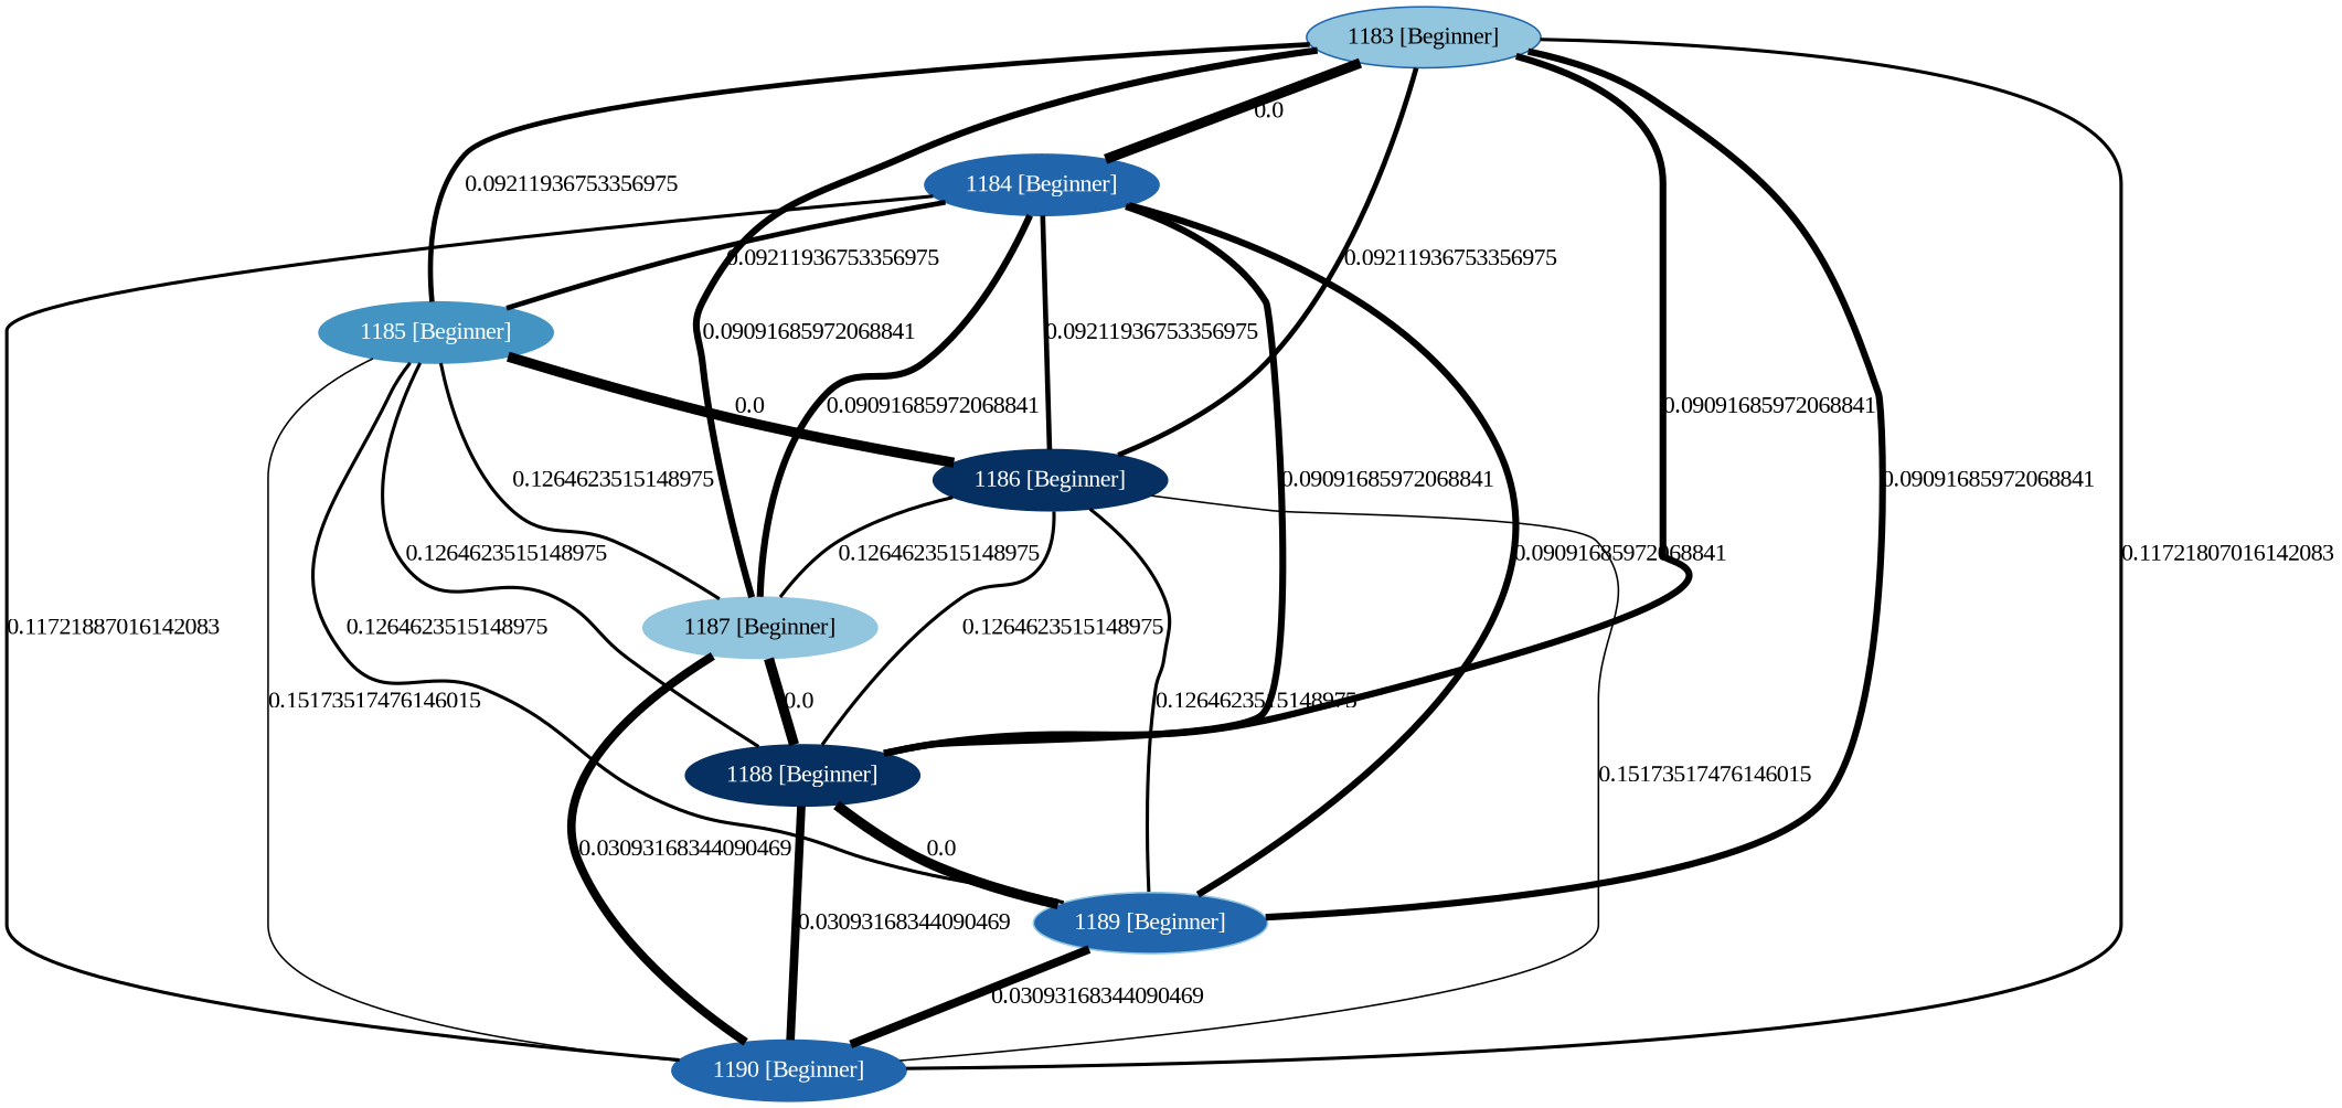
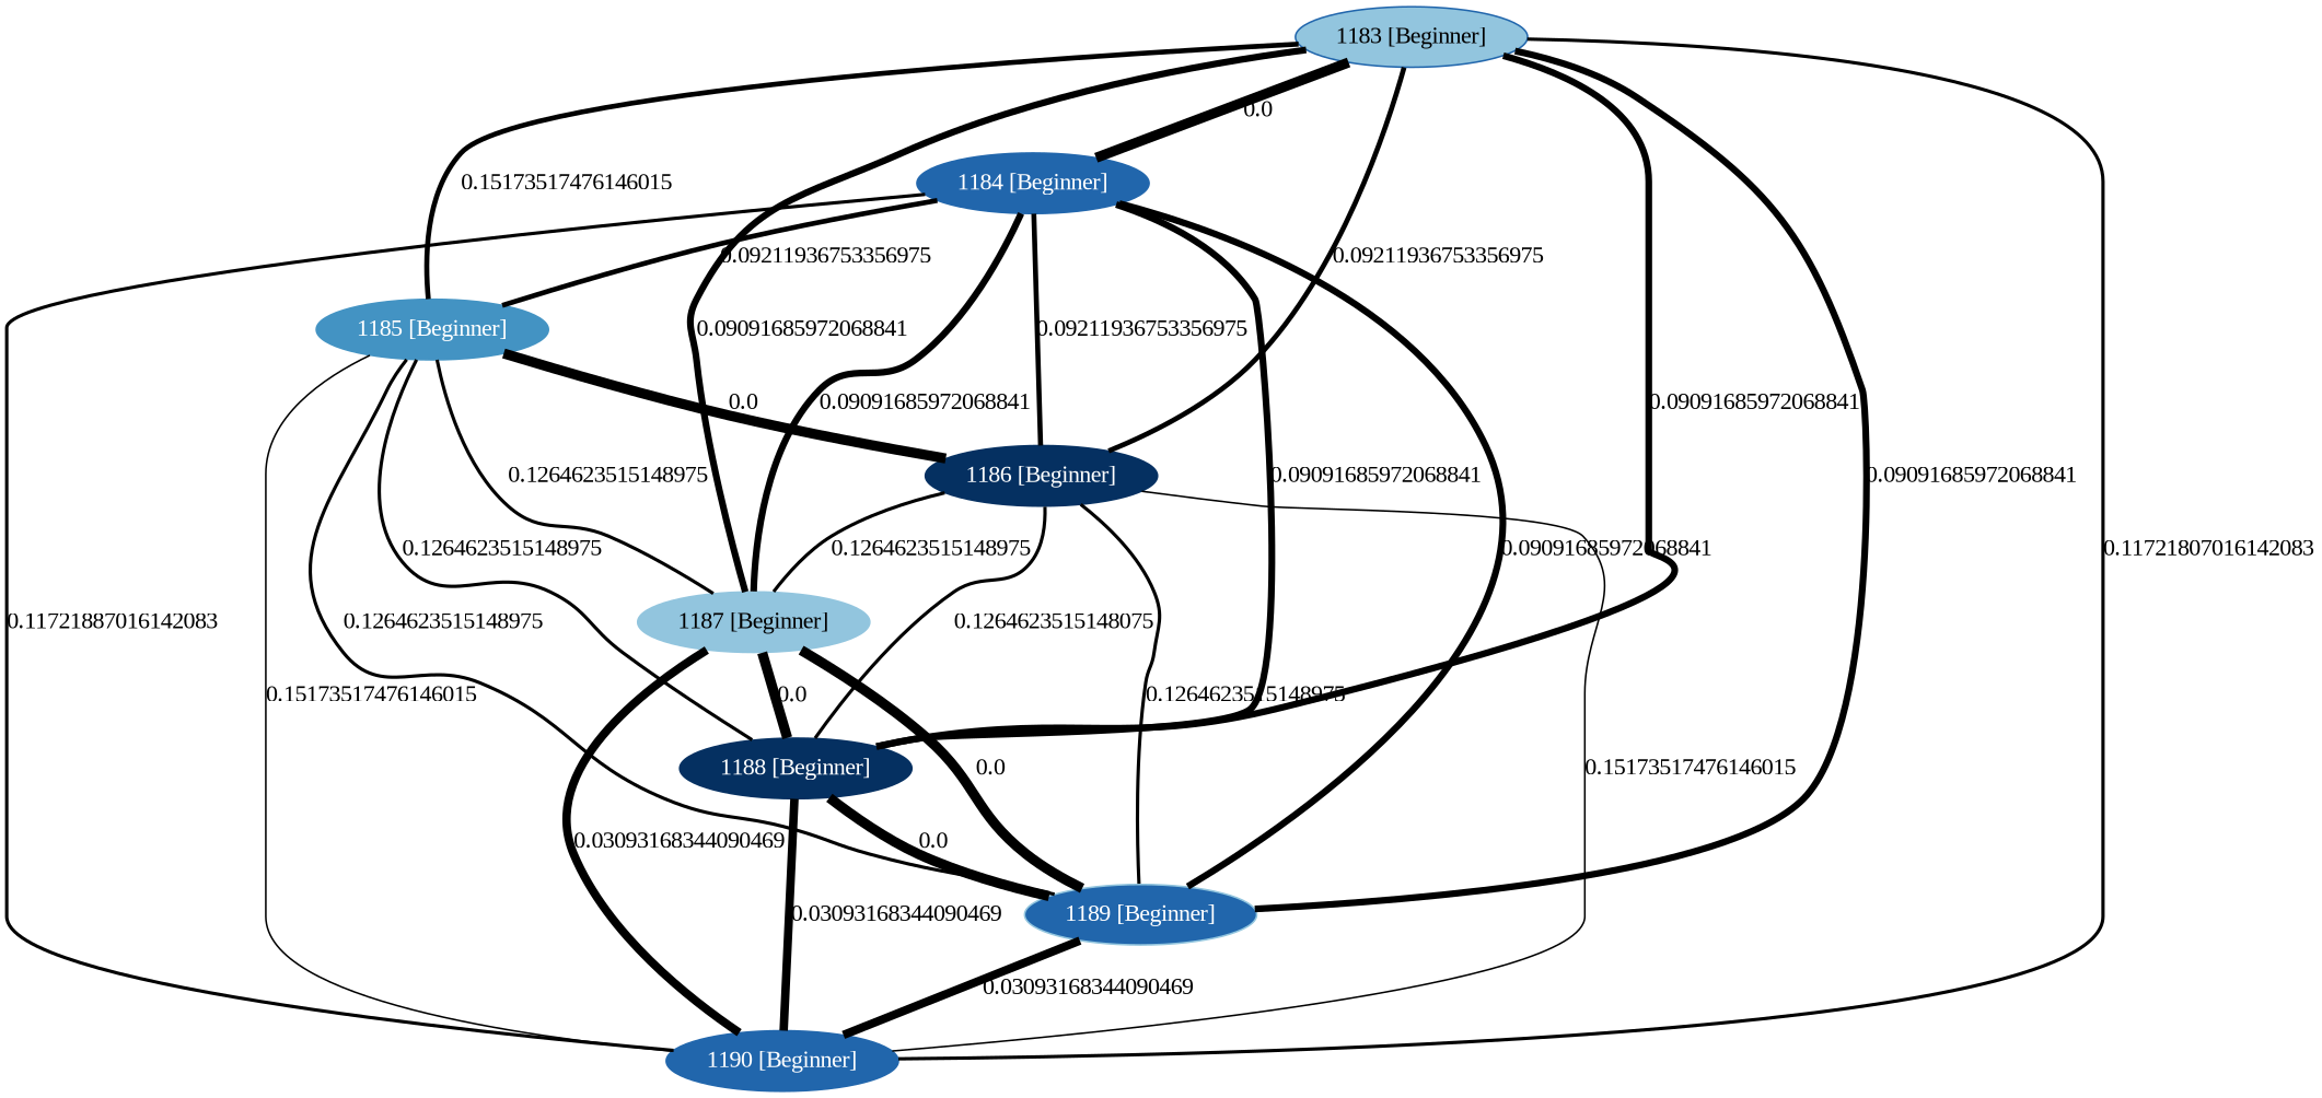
  graph {
    fontname="Liberation Serif"
    node [color="#2166AC" fillcolor="#2166AC" fontcolor=white fontname="Liberation Serif" style=filled]
    edge [fontname="Liberation Serif" style="setlinewidth(2.000000)" weight=4]
    n1 [fillcolor="#92C5DE" fontcolor=black label="1183 [Beginner]"]
    n2 [label="1184 [Beginner]"]
    n3 [color="#92C5DE" fillcolor="#92C5DE" fontcolor=black label="1187 [Beginner]"]
    n4 [color="#053061" fillcolor="#053061" label="1188 [Beginner]"]
    n5 [color="#92C5DE" label="1189 [Beginner]"]
    n6 [color="#4393C3" fillcolor="#4393C3" label="1185 [Beginner]"]
    n7 [color="#053061" fillcolor="#053061" label="1186 [Beginner]"]
    n8 [label="1190 [Beginner]"]
    n1 -- n2 [label=0.0 style="setlinewidth(6.000000)" weight=6]
    n1 -- n3 [label=0.09091685972068841 style="setlinewidth(4.000000)"]
    n1 -- n4 [label=0.09091685972068841 style="setlinewidth(4.000000)"]
    n1 -- n5 [label=0.09091685972068841 style="setlinewidth(4.000000)"]
-   n1 -- n6 [label=0.09211936753356975 style="setlinewidth(3.000000)"]
+   n1 -- n6 [label=0.15173517476146015 style="setlinewidth(3.000000)"]
    n1 -- n7 [label=0.09211936753356975 style="setlinewidth(3.000000)"]
    n1 -- n8 [label=0.11721807016142083]
    n2 -- n3 [label=0.09091685972068841 style="setlinewidth(4.000000)"]
    n2 -- n4 [label=0.09091685972068841 style="setlinewidth(4.000000)"]
    n2 -- n5 [label=0.09091685972068841 style="setlinewidth(4.000000)"]
    n2 -- n6 [label=0.09211936753356975 style="setlinewidth(3.000000)"]
    n2 -- n7 [label=0.09211936753356975 style="setlinewidth(3.000000)"]
    n2 -- n8 [label=0.11721887016142083]
    n3 -- n4 [label=0.0 style="setlinewidth(6.000000)" weight=6]
+   n3 -- n5 [label=0.0 style="setlinewidth(6.000000)" weight=6]
    n3 -- n8 [label=0.03093168344090469 style="setlinewidth(5.000000)" weight=5]
    n4 -- n5 [label=0.0 style="setlinewidth(6.000000)" weight=6]
    n4 -- n8 [label=0.03093168344090469 style="setlinewidth(5.000000)" weight=5]
    n5 -- n8 [label=0.03093168344090469 style="setlinewidth(5.000000)" weight=5]
    n6 -- n3 [label=0.1264623515148975 weight=3]
    n6 -- n4 [label=0.1264623515148975 weight=3]
    n6 -- n5 [label=0.1264623515148975 weight=3]
    n6 -- n7 [label=0.0 style="setlinewidth(6.000000)" weight=6]
    n6 -- n8 [label=0.15173517476146015 style="setlinewidth(1.000000)" weight=3]
    n7 -- n3 [label=0.1264623515148975 weight=3]
-   n7 -- n4 [label=0.1264623515148975 weight=3]
+   n7 -- n4 [label=0.1264623515148075 weight=3]
    n7 -- n5 [label=0.1264623515148975 weight=3]
    n7 -- n8 [label=0.15173517476146015 style="setlinewidth(1.000000)" weight=3]
  }
